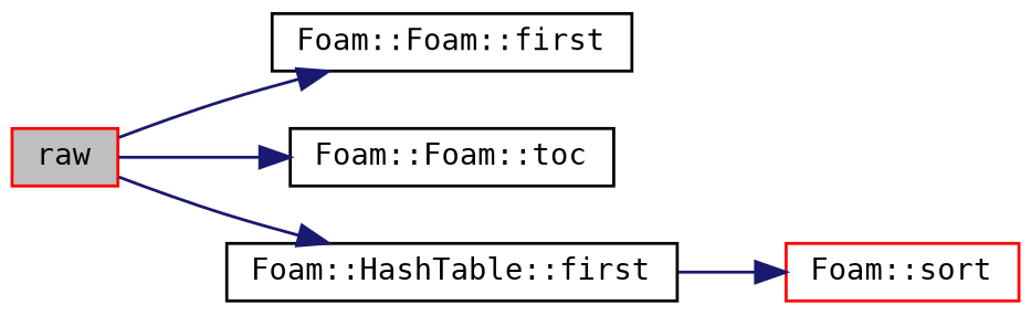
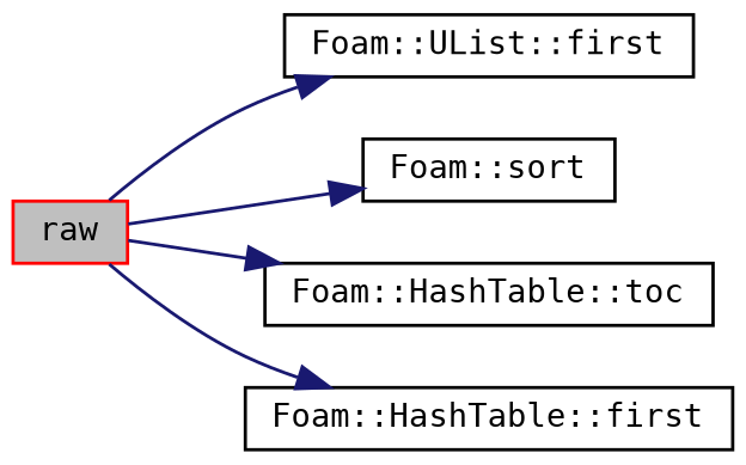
  digraph {
    fontname="DejaVu Sans Mono"
    rankdir=LR
    node [color=black fontname="DejaVu Sans Mono" fontsize=10 shape=record]
    edge [color=midnightblue fontname="DejaVu Sans Mono" fontsize=10 labelfontname=Helvetica labelfontsize=10 style=solid]
    n1 [color=red fillcolor=grey75 fontcolor=black height=0.2 label=raw style=filled width=0.4]
-   n2 [height=0.2 label="Foam::Foam::first" width=0.4]
-   n3 [color=red height=0.2 label="Foam::sort" width=0.4]
-   n4 [height=0.2 label="Foam::Foam::toc" width=0.4]
+   n2 [height=0.2 label="Foam::UList::first" width=0.4]
+   n3 [height=0.2 label="Foam::sort" width=0.4]
+   n4 [height=0.2 label="Foam::HashTable::toc" width=0.4]
    n5 [height=0.2 label="Foam::HashTable::first" width=0.4]
    n1 -> n2
-   n5 -> n3
+   n1 -> n3
    n1 -> n4
    n1 -> n5
  }
